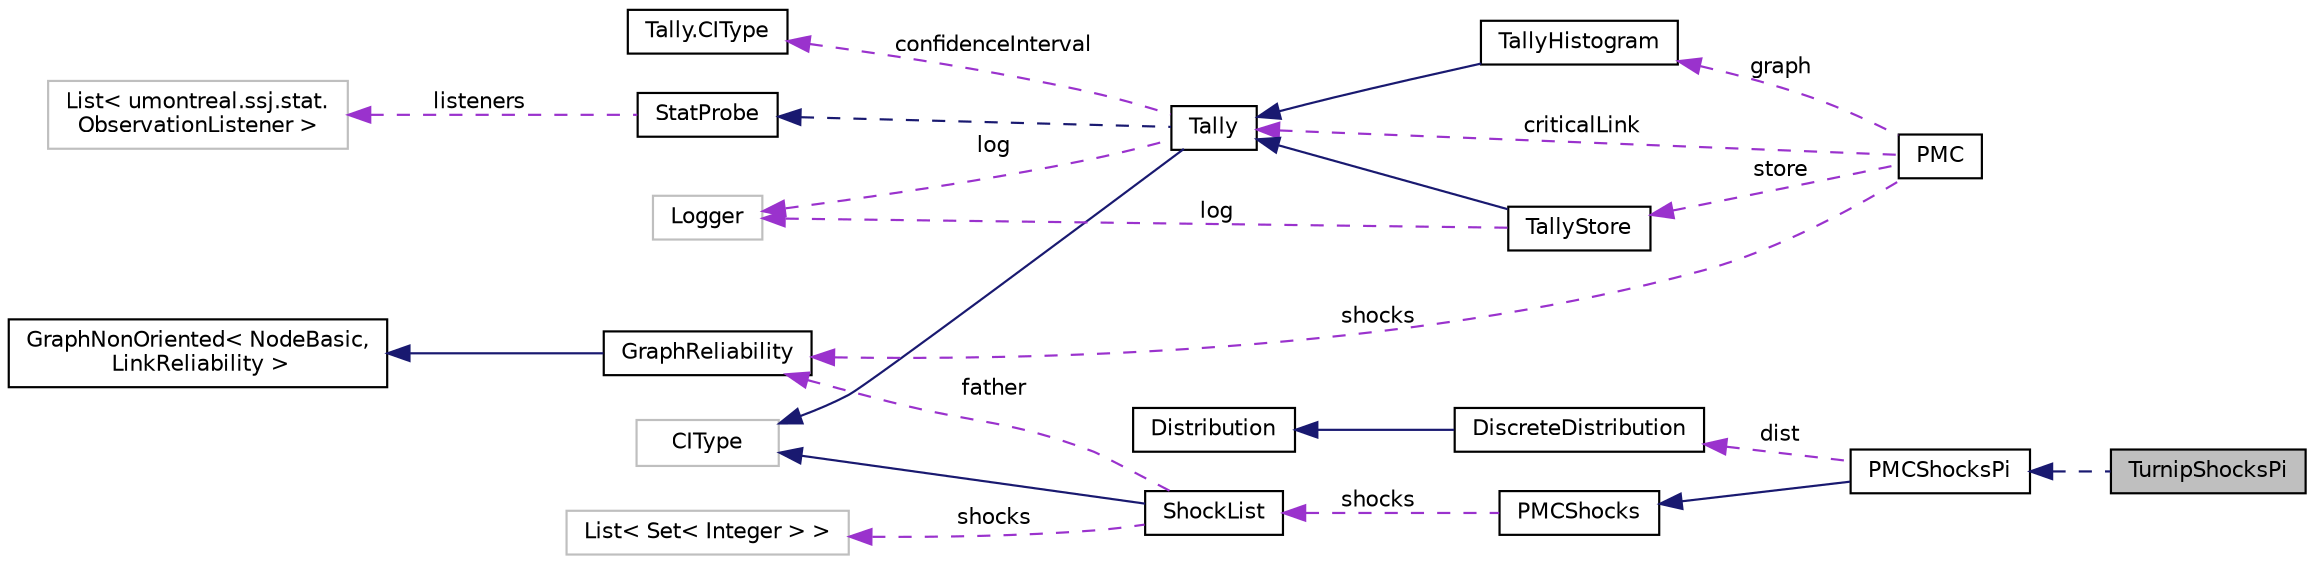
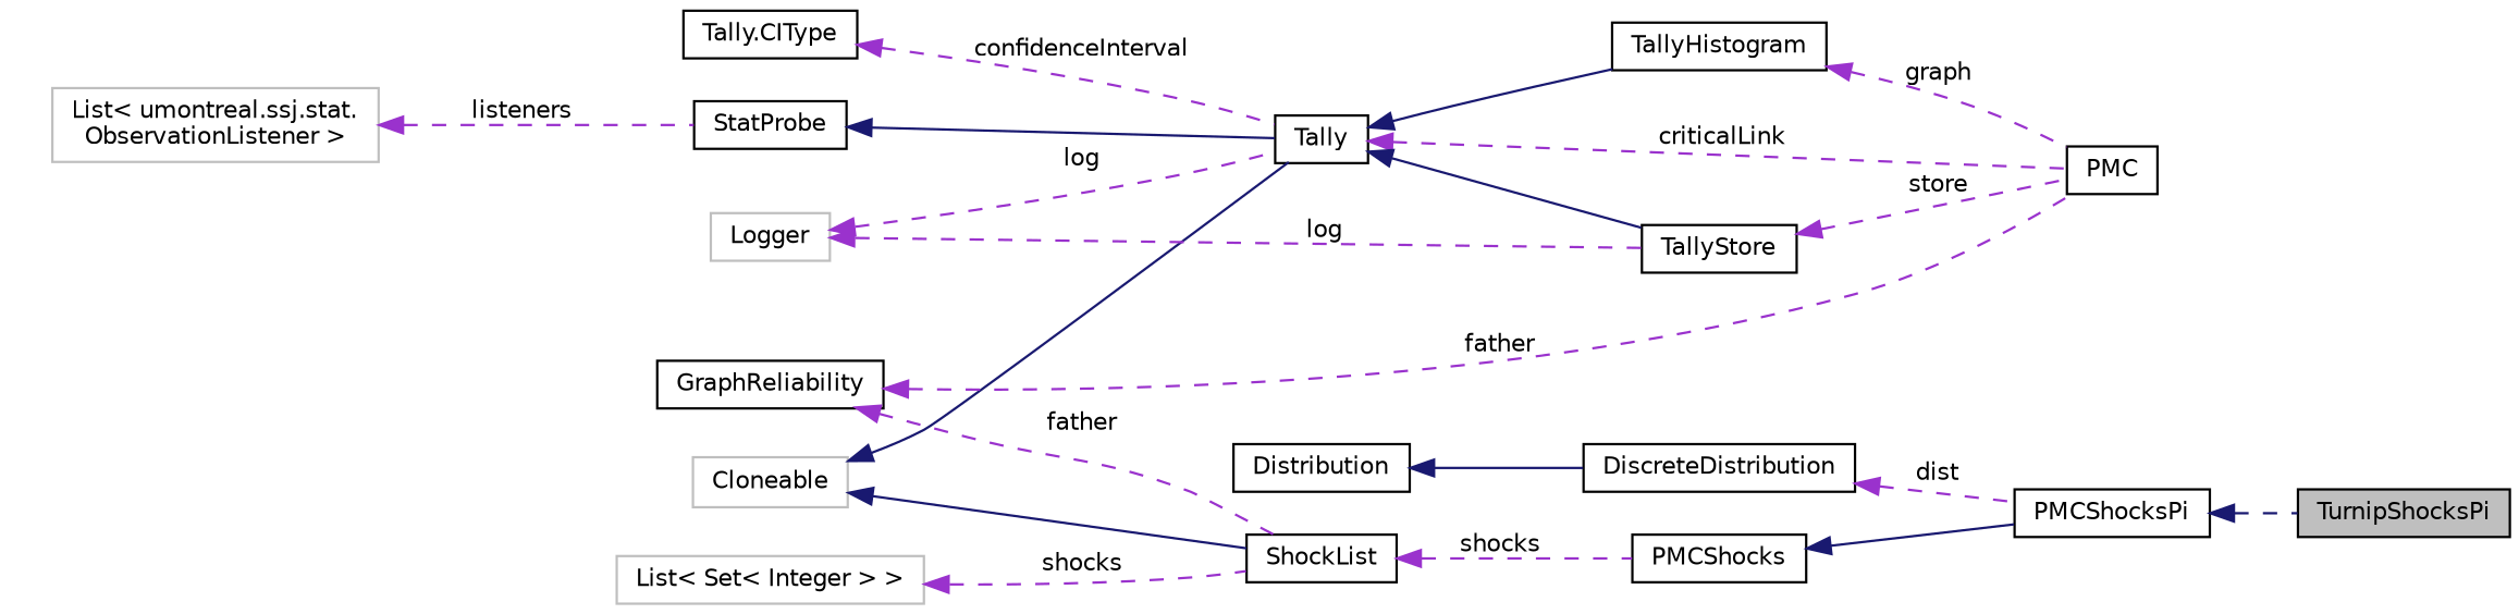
  digraph {
    rankdir=LR
    node [color=black fontname=Helvetica fontsize=10 shape=record]
    edge [color=darkorchid3 dir=back fontname=Helvetica fontsize=10 labelfontname=Helvetica labelfontsize=10 style=dashed]
    n1 [fillcolor=grey75 fontcolor=black height=0.2 label=TurnipShocksPi style=filled width=0.4]
    n2 [height=0.2 label=PMCShocksPi width=0.4]
    n3 [height=0.2 label=PMCShocks width=0.4]
    n4 [height=0.2 label=PMC width=0.4]
-   n5 [color=grey75 height=0.2 label=CIType width=0.4]
+   n5 [color=grey75 height=0.2 label=Cloneable width=0.4]
    n6 [height=0.2 label=Tally width=0.4]
    n7 [height=0.2 label=ShockList width=0.4]
    n8 [height=0.2 label=TallyStore width=0.4]
    n9 [height=0.2 label=TallyHistogram width=0.4]
    n10 [height=0.2 label=GraphReliability width=0.4]
-   n11 [height=0.2 label="GraphNonOriented\< NodeBasic,\l LinkReliability \>" width=0.4]
    n12 [height=0.2 label=StatProbe width=0.4]
    n13 [color=grey75 height=0.2 label="List\< umontreal.ssj.stat.\lObservationListener \>" width=0.4]
    n14 [color=grey75 height=0.2 label=Logger width=0.4]
    n15 [height=0.2 label="Tally.CIType" width=0.4]
    n16 [color=grey75 height=0.2 label="List\< Set\< Integer \> \>" width=0.4]
    n17 [height=0.2 label=DiscreteDistribution width=0.4]
    n18 [height=0.2 label=Distribution width=0.4]
    n2 -> n1 [color=midnightblue]
    n3 -> n2 [color=midnightblue style=solid]
    n5 -> n6 [color=midnightblue style=solid]
    n5 -> n7 [color=midnightblue style=solid]
    n6 -> n4 [label=" criticalLink"]
    n6 -> n8 [color=midnightblue style=solid]
    n6 -> n9 [color=midnightblue style=solid]
    n7 -> n3 [label=" shocks"]
    n8 -> n4 [label=" store"]
    n9 -> n4 [label=" graph"]
-   n10 -> n4 [label=" shocks"]
+   n10 -> n4 [label=" father"]
    n10 -> n7 [label=" father"]
-   n11 -> n10 [color=midnightblue style=solid]
-   n12 -> n6 [color=midnightblue]
+   n12 -> n6 [color=midnightblue style=solid]
    n13 -> n12 [label=" listeners"]
    n14 -> n6 [label=" log"]
    n14 -> n8 [label=" log"]
    n15 -> n6 [label=" confidenceInterval"]
    n16 -> n7 [label=" shocks"]
    n17 -> n2 [label=" dist"]
    n18 -> n17 [color=midnightblue style=solid]
  }
